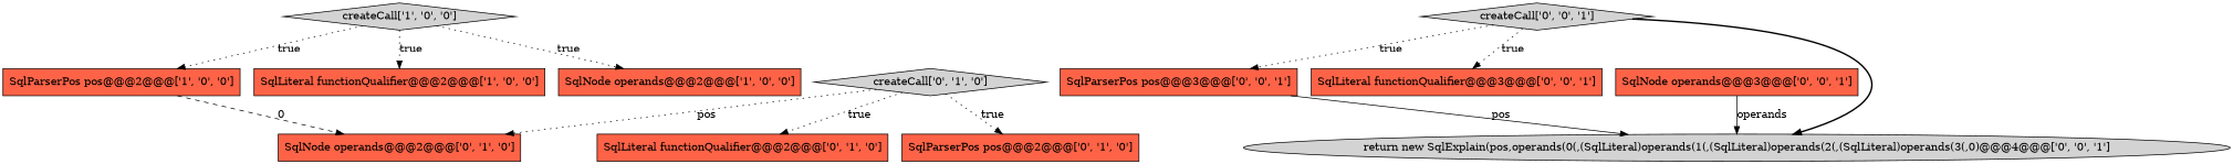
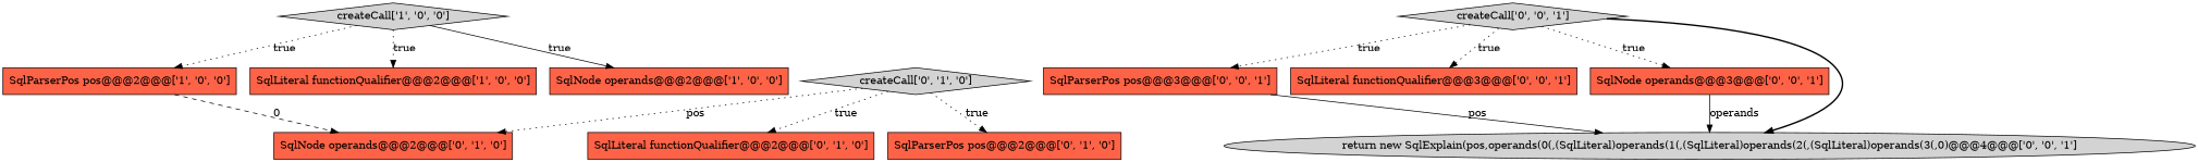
  digraph {
    node [fillcolor=tomato shape=box style=filled]
    edge [style=dotted]
    n1 [label="SqlNode operands@@@2@@@['0', '1', '0']"]
    n2 [label="SqlParserPos pos@@@2@@@['1', '0', '0']"]
    n3 [label="SqlLiteral functionQualifier@@@2@@@['0', '1', '0']"]
    n4 [fillcolor=lightgray label="createCall['0', '0', '1']" shape=diamond]
    n5 [label="SqlParserPos pos@@@3@@@['0', '0', '1']"]
    n6 [label="SqlLiteral functionQualifier@@@3@@@['0', '0', '1']"]
    n7 [label="SqlNode operands@@@3@@@['0', '0', '1']"]
    n8 [fillcolor=lightgray label="return new SqlExplain(pos,operands(0(,(SqlLiteral)operands(1(,(SqlLiteral)operands(2(,(SqlLiteral)operands(3(,0)@@@4@@@['0', '0', '1']" shape=ellipse]
    n9 [label="SqlLiteral functionQualifier@@@2@@@['1', '0', '0']"]
    n10 [label="SqlNode operands@@@2@@@['1', '0', '0']"]
    n11 [fillcolor=lightgray label="createCall['1', '0', '0']" shape=diamond]
    n12 [fillcolor=lightgray label="createCall['0', '1', '0']" shape=diamond]
    n13 [label="SqlParserPos pos@@@2@@@['0', '1', '0']"]
    n2 -> n1 [label=0 style=dashed]
    n4 -> n5 [label=true]
    n4 -> n6 [label=true]
+   n4 -> n7 [label=true]
    n4 -> n8 [style=bold]
    n5 -> n8 [label=pos style=solid]
    n7 -> n8 [label=operands style=solid]
    n11 -> n2 [label=true]
    n11 -> n9 [label=true]
-   n11 -> n10 [label=true]
+   n11 -> n10 [label=true style=solid]
    n12 -> n1 [label=pos]
    n12 -> n3 [label=true]
    n12 -> n13 [label=true]
  }
